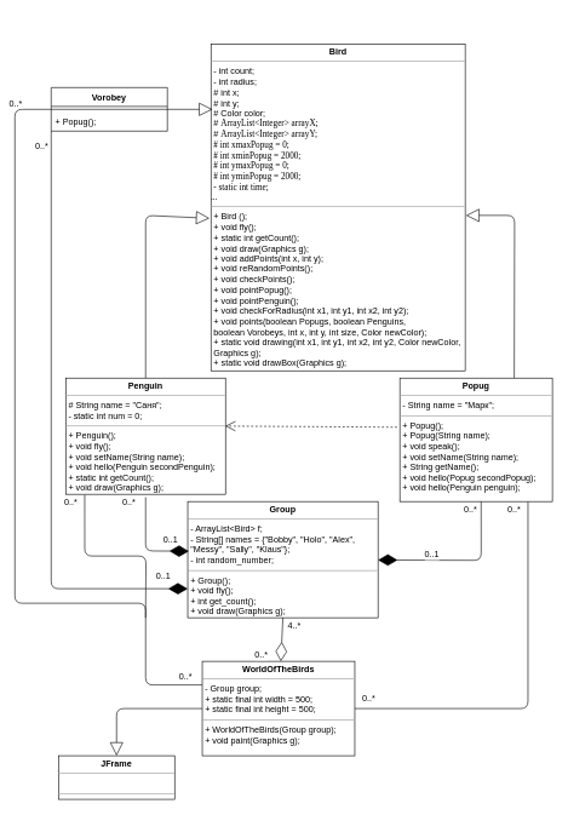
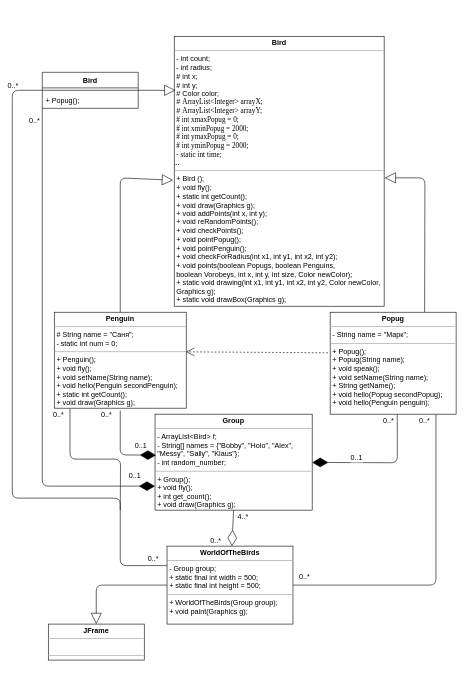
  <mxCell id="0" />
  <mxCell id="1" parent="0" />
  <mxCell id="2" value="&lt;p style=&quot;margin: 0px ; margin-top: 4px ; text-align: center&quot;&gt;&lt;b&gt;Bird&lt;/b&gt;&lt;/p&gt;&lt;hr size=&quot;1&quot;&gt;&lt;p style=&quot;margin: 0px ; margin-left: 4px&quot;&gt;- int count;&lt;/p&gt;&lt;p style=&quot;margin: 0px ; margin-left: 4px&quot;&gt;- int radius;&lt;/p&gt;&lt;p style=&quot;margin: 0px ; margin-left: 4px&quot;&gt;# int x;&lt;/p&gt;&lt;p style=&quot;margin: 0px ; margin-left: 4px&quot;&gt;# int y;&lt;/p&gt;&lt;p style=&quot;margin: 0px ; margin-left: 4px&quot;&gt;# Color color;&lt;/p&gt;&lt;p style=&quot;margin: 0px ; margin-left: 4px&quot;&gt;#&amp;nbsp;&lt;span style=&quot;font-family: &amp;#34;consolas&amp;#34;&quot;&gt;ArrayList&amp;lt;Integer&amp;gt; &lt;/span&gt;&lt;span style=&quot;font-family: &amp;#34;consolas&amp;#34;&quot;&gt;arrayX;&lt;/span&gt;&lt;/p&gt;&lt;p style=&quot;margin: 0px ; margin-left: 4px&quot;&gt;#&amp;nbsp;&lt;span style=&quot;font-family: &amp;#34;consolas&amp;#34;&quot;&gt;ArrayList&amp;lt;Integer&amp;gt;&amp;nbsp;&lt;/span&gt;&lt;span style=&quot;font-family: &amp;#34;consolas&amp;#34;&quot;&gt;arrayY;&lt;/span&gt;&lt;/p&gt;&lt;p style=&quot;margin: 0px ; margin-left: 4px&quot;&gt;&lt;span style=&quot;font-family: &amp;#34;consolas&amp;#34;&quot;&gt;# int xmaxPopug = 0;&lt;/span&gt;&lt;/p&gt;&lt;p style=&quot;margin: 0px ; margin-left: 4px&quot;&gt;&lt;font face=&quot;consolas&quot;&gt;# int xminPopug = 2000;&lt;/font&gt;&lt;/p&gt;&lt;p style=&quot;margin: 0px ; margin-left: 4px&quot;&gt;&lt;font face=&quot;consolas&quot;&gt;# int ymaxPopug = 0;&lt;/font&gt;&lt;/p&gt;&lt;p style=&quot;margin: 0px ; margin-left: 4px&quot;&gt;&lt;font face=&quot;consolas&quot;&gt;# int yminPopug = 2000;&lt;/font&gt;&lt;/p&gt;&lt;p style=&quot;margin: 0px ; margin-left: 4px&quot;&gt;&lt;font face=&quot;consolas&quot;&gt;- static int time;&lt;/font&gt;&lt;/p&gt;&lt;span style=&quot;font-family: &amp;#34;consolas&amp;#34;&quot;&gt;...&lt;br&gt;&lt;/span&gt;&lt;hr size=&quot;1&quot;&gt;&lt;p style=&quot;margin: 0px ; margin-left: 4px&quot;&gt;+ Bird ();&lt;/p&gt;&lt;p style=&quot;margin: 0px ; margin-left: 4px&quot;&gt;+ void fly();&lt;/p&gt;&lt;p style=&quot;margin: 0px ; margin-left: 4px&quot;&gt;+ static int getCount();&lt;/p&gt;&lt;p style=&quot;margin: 0px ; margin-left: 4px&quot;&gt;+ void draw(Graphics g);&lt;/p&gt;&lt;p style=&quot;margin: 0px ; margin-left: 4px&quot;&gt;+ void addPoints(int x, int y);&lt;/p&gt;&lt;p style=&quot;margin: 0px ; margin-left: 4px&quot;&gt;+ void reRandomPoints();&lt;/p&gt;&lt;p style=&quot;margin: 0px ; margin-left: 4px&quot;&gt;+ void checkPoints();&lt;/p&gt;&lt;p style=&quot;margin: 0px ; margin-left: 4px&quot;&gt;+ void pointPopug();&lt;/p&gt;&lt;p style=&quot;margin: 0px ; margin-left: 4px&quot;&gt;+ void pointPenguin();&lt;/p&gt;&lt;p style=&quot;margin: 0px ; margin-left: 4px&quot;&gt;+ void checkForRadius(int x1, int y1, int x2, int y2);&lt;/p&gt;&lt;p style=&quot;margin: 0px ; margin-left: 4px&quot;&gt;+ void points(boolean Popugs, boolean Penguins,&lt;/p&gt;&lt;p style=&quot;margin: 0px ; margin-left: 4px&quot;&gt;boolean Vorobeys, int x, int y, int size, Color newColor);&lt;/p&gt;&lt;p style=&quot;margin: 0px ; margin-left: 4px&quot;&gt;+ static void drawing(int x1, int y1, int x2, int y2, Color newColor,&lt;/p&gt;&lt;p style=&quot;margin: 0px ; margin-left: 4px&quot;&gt;Graphics g);&lt;/p&gt;&lt;p style=&quot;margin: 0px ; margin-left: 4px&quot;&gt;+ static void drawBox(Graphics g);&lt;/p&gt;&lt;p style=&quot;margin: 0px ; margin-left: 4px&quot;&gt;&lt;br&gt;&lt;/p&gt;" style="verticalAlign=top;align=left;overflow=fill;fontSize=12;fontFamily=Helvetica;html=1;" parent="1" vertex="1"><mxGeometry x="290" y="60" width="350" height="450" as="geometry" /></mxCell>
  <mxCell id="3" value="&lt;p style=&quot;margin: 0px ; margin-top: 4px ; text-align: center&quot;&gt;&lt;b&gt;Popug&lt;/b&gt;&lt;/p&gt;&lt;hr size=&quot;1&quot;&gt;&lt;p style=&quot;margin: 0px ; margin-left: 4px&quot;&gt;- String name = &quot;Марк&quot;;&lt;/p&gt;&lt;hr size=&quot;1&quot;&gt;&lt;p style=&quot;margin: 0px ; margin-left: 4px&quot;&gt;+ Popug();&lt;/p&gt;&lt;p style=&quot;margin: 0px ; margin-left: 4px&quot;&gt;+ Popug(String name);&lt;/p&gt;&lt;p style=&quot;margin: 0px ; margin-left: 4px&quot;&gt;+ void speak();&lt;/p&gt;&lt;p style=&quot;margin: 0px ; margin-left: 4px&quot;&gt;+ void setName(String name);&lt;/p&gt;&lt;p style=&quot;margin: 0px ; margin-left: 4px&quot;&gt;+ String getName();&lt;/p&gt;&lt;p style=&quot;margin: 0px ; margin-left: 4px&quot;&gt;+ void hello(Popug secondPopug);&lt;/p&gt;&lt;p style=&quot;margin: 0px ; margin-left: 4px&quot;&gt;+ void hello(Penguin penguin);&lt;/p&gt;&lt;p style=&quot;margin: 0px ; margin-left: 4px&quot;&gt;&lt;br&gt;&lt;/p&gt;&lt;p style=&quot;margin: 0px ; margin-left: 4px&quot;&gt;&lt;br&gt;&lt;/p&gt;" style="verticalAlign=top;align=left;overflow=fill;fontSize=12;fontFamily=Helvetica;html=1;" parent="1" vertex="1"><mxGeometry x="550" y="520" width="210" height="170" as="geometry" /></mxCell>
  <mxCell id="4" value="&lt;p style=&quot;margin: 0px ; margin-top: 4px ; text-align: center&quot;&gt;&lt;b&gt;Penguin&lt;/b&gt;&lt;/p&gt;&lt;hr size=&quot;1&quot;&gt;&lt;p style=&quot;margin: 0px ; margin-left: 4px&quot;&gt;# String name = &quot;Саня&quot;;&lt;/p&gt;&lt;p style=&quot;margin: 0px ; margin-left: 4px&quot;&gt;- static int num = 0;&lt;/p&gt;&lt;hr size=&quot;1&quot;&gt;&lt;p style=&quot;margin: 0px ; margin-left: 4px&quot;&gt;+ Penguin();&lt;/p&gt;&lt;p style=&quot;margin: 0px ; margin-left: 4px&quot;&gt;+ void fly();&lt;/p&gt;&lt;p style=&quot;margin: 0px ; margin-left: 4px&quot;&gt;+ void setName(String name);&lt;/p&gt;&lt;p style=&quot;margin: 0px ; margin-left: 4px&quot;&gt;+ void hello(Penguin secondPenguin);&lt;/p&gt;&lt;p style=&quot;margin: 0px ; margin-left: 4px&quot;&gt;+ static int getCount();&lt;/p&gt;&lt;p style=&quot;margin: 0px ; margin-left: 4px&quot;&gt;+ void draw(Graphics g);&lt;/p&gt;" style="verticalAlign=top;align=left;overflow=fill;fontSize=12;fontFamily=Helvetica;html=1;" parent="1" vertex="1"><mxGeometry x="90" y="520" width="220" height="160" as="geometry" /></mxCell>
  <mxCell id="5" value="" style="endArrow=block;endSize=16;endFill=0;html=1;exitX=0.5;exitY=0;exitDx=0;exitDy=0;" parent="1" source="4" edge="1"><mxGeometry width="160" relative="1" as="geometry"><mxPoint x="290" y="550" as="sourcePoint" /><mxPoint x="288" y="300" as="targetPoint" /><Array as="points"><mxPoint x="200" y="296" /></Array></mxGeometry></mxCell>
  <mxCell id="6" value="" style="endArrow=block;endSize=16;endFill=0;html=1;exitX=0.75;exitY=0;exitDx=0;exitDy=0;" parent="1" source="3" edge="1"><mxGeometry width="160" relative="1" as="geometry"><mxPoint x="10" y="680" as="sourcePoint" /><mxPoint x="641" y="296" as="targetPoint" /><Array as="points"><mxPoint x="708" y="296" /></Array></mxGeometry></mxCell>
  <mxCell id="7" value="" style="endArrow=open;endSize=12;dashed=1;html=1;exitX=-0.018;exitY=0.398;exitDx=0;exitDy=0;exitPerimeter=0;entryX=0.998;entryY=0.413;entryDx=0;entryDy=0;entryPerimeter=0;" parent="1" source="3" target="4" edge="1"><mxGeometry width="160" relative="1" as="geometry"><mxPoint x="520" y="540" as="sourcePoint" /><mxPoint x="270" y="510" as="targetPoint" /></mxGeometry></mxCell>
  <mxCell id="8" value="&lt;p style=&quot;margin: 0px ; margin-top: 4px ; text-align: center&quot;&gt;&lt;b&gt;Group&lt;/b&gt;&lt;/p&gt;&lt;hr size=&quot;1&quot;&gt;&lt;p style=&quot;margin: 0px ; margin-left: 4px&quot;&gt;- ArrayList&amp;lt;Bird&amp;gt; f;&lt;/p&gt;&lt;p style=&quot;margin: 0px ; margin-left: 4px&quot;&gt;- String[] names = {&quot;Bobby&quot;, &quot;Holo&quot;, &quot;Alex&quot;,&amp;nbsp;&lt;/p&gt;&lt;p style=&quot;margin: 0px ; margin-left: 4px&quot;&gt;&quot;Messy&quot;, &quot;Sally&quot;, &quot;Klaus&quot;};&lt;/p&gt;&lt;p style=&quot;margin: 0px ; margin-left: 4px&quot;&gt;- int random_number;&lt;/p&gt;&lt;hr size=&quot;1&quot;&gt;&lt;p style=&quot;margin: 0px ; margin-left: 4px&quot;&gt;+ Group();&lt;/p&gt;&lt;p style=&quot;margin: 0px ; margin-left: 4px&quot;&gt;+ void fly();&lt;/p&gt;&lt;p style=&quot;margin: 0px ; margin-left: 4px&quot;&gt;+ int get_count();&lt;/p&gt;&lt;p style=&quot;margin: 0px ; margin-left: 4px&quot;&gt;+ void draw(Graphics g);&lt;/p&gt;" style="verticalAlign=top;align=left;overflow=fill;fontSize=12;fontFamily=Helvetica;html=1;" parent="1" vertex="1"><mxGeometry x="258" y="690" width="262" height="160" as="geometry" /></mxCell>
  <mxCell id="9" value="&lt;p style=&quot;margin: 0px ; margin-top: 4px ; text-align: center&quot;&gt;&lt;b&gt;WorldOfTheBirds&lt;/b&gt;&lt;/p&gt;&lt;hr size=&quot;1&quot;&gt;&lt;p style=&quot;margin: 0px ; margin-left: 4px&quot;&gt;- Group group;&lt;/p&gt;&lt;p style=&quot;margin: 0px ; margin-left: 4px&quot;&gt;+ static final int width = 500;&lt;/p&gt;&lt;p style=&quot;margin: 0px ; margin-left: 4px&quot;&gt;+ static final int height = 500;&lt;/p&gt;&lt;hr size=&quot;1&quot;&gt;&lt;p style=&quot;margin: 0px ; margin-left: 4px&quot;&gt;+ WorldOfTheBirds(Group group);&lt;/p&gt;&lt;p style=&quot;margin: 0px ; margin-left: 4px&quot;&gt;+ void paint(Graphics g);&lt;/p&gt;" style="verticalAlign=top;align=left;overflow=fill;fontSize=12;fontFamily=Helvetica;html=1;" parent="1" vertex="1"><mxGeometry x="278" y="910" width="210" height="130" as="geometry" /></mxCell>
  <mxCell id="10" value="&lt;p style=&quot;margin: 0px ; margin-top: 4px ; text-align: center&quot;&gt;&lt;b&gt;JFrame&lt;/b&gt;&lt;/p&gt;&lt;hr size=&quot;1&quot;&gt;&lt;br&gt;&lt;hr size=&quot;1&quot;&gt;" style="verticalAlign=top;align=left;overflow=fill;fontSize=12;fontFamily=Helvetica;html=1;" parent="1" vertex="1"><mxGeometry x="80" y="1040" width="160" height="60" as="geometry" /></mxCell>
  <mxCell id="11" value="" style="endArrow=block;endSize=16;endFill=0;html=1;exitX=0;exitY=0.5;exitDx=0;exitDy=0;entryX=0.5;entryY=0;entryDx=0;entryDy=0;" parent="1" source="9" target="10" edge="1"><mxGeometry width="160" relative="1" as="geometry"><mxPoint x="10" y="1010" as="sourcePoint" /><mxPoint x="170" y="1010" as="targetPoint" /><Array as="points"><mxPoint x="160" y="975" /></Array></mxGeometry></mxCell>
- <mxCell id="12" value="Vorobey" style="swimlane;fontStyle=1;align=center;verticalAlign=top;childLayout=stackLayout;horizontal=1;startSize=26;horizontalStack=0;resizeParent=1;resizeParentMax=0;resizeLast=0;collapsible=1;marginBottom=0;" parent="1" vertex="1"><mxGeometry x="70" y="120" width="160" height="60" as="geometry"><mxRectangle x="40" y="70" width="80" height="26" as="alternateBounds" /></mxGeometry></mxCell>
+ <mxCell id="12" value="Bird" style="swimlane;fontStyle=1;align=center;verticalAlign=top;childLayout=stackLayout;horizontal=1;startSize=26;horizontalStack=0;resizeParent=1;resizeParentMax=0;resizeLast=0;collapsible=1;marginBottom=0;" parent="1" vertex="1"><mxGeometry x="70" y="120" width="160" height="60" as="geometry"><mxRectangle x="40" y="70" width="80" height="26" as="alternateBounds" /></mxGeometry></mxCell>
  <mxCell id="13" value="" style="line;strokeWidth=1;fillColor=none;align=left;verticalAlign=middle;spacingTop=-1;spacingLeft=3;spacingRight=3;rotatable=0;labelPosition=right;points=[];portConstraint=eastwest;" parent="12" vertex="1"><mxGeometry y="26" width="160" height="8" as="geometry" /></mxCell>
  <mxCell id="14" value="+ Popug();" style="text;strokeColor=none;fillColor=none;align=left;verticalAlign=top;spacingLeft=4;spacingRight=4;overflow=hidden;rotatable=0;points=[[0,0.5],[1,0.5]];portConstraint=eastwest;" parent="12" vertex="1"><mxGeometry y="34" width="160" height="26" as="geometry" /></mxCell>
  <mxCell id="15" value="" style="endArrow=block;endSize=16;endFill=0;html=1;exitX=1;exitY=0.5;exitDx=0;exitDy=0;" parent="1" source="12" edge="1"><mxGeometry width="160" relative="1" as="geometry"><mxPoint x="10" y="1010" as="sourcePoint" /><mxPoint x="292" y="150" as="targetPoint" /></mxGeometry></mxCell>
  <mxCell id="16" value="" style="endArrow=none;html=1;edgeStyle=orthogonalEdgeStyle;exitX=0;exitY=0.5;exitDx=0;exitDy=0;entryX=0;entryY=0.25;entryDx=0;entryDy=0;" parent="1" source="12" target="9" edge="1"><mxGeometry relative="1" as="geometry"><mxPoint x="-20" y="110" as="sourcePoint" /><mxPoint x="220" y="850" as="targetPoint" /><Array as="points"><mxPoint x="20" y="150" /><mxPoint x="20" y="830" /><mxPoint x="200" y="830" /><mxPoint x="200" y="942" /></Array></mxGeometry></mxCell>
  <mxCell id="17" value="" style="endArrow=none;html=1;edgeStyle=orthogonalEdgeStyle;exitX=0.119;exitY=1.006;exitDx=0;exitDy=0;exitPerimeter=0;" parent="1" source="4" edge="1"><mxGeometry relative="1" as="geometry"><mxPoint x="-10" y="1060" as="sourcePoint" /><mxPoint x="200" y="850" as="targetPoint" /></mxGeometry></mxCell>
  <mxCell id="18" value="" style="endArrow=none;html=1;edgeStyle=orthogonalEdgeStyle;exitX=0.84;exitY=1.002;exitDx=0;exitDy=0;exitPerimeter=0;entryX=1;entryY=0.5;entryDx=0;entryDy=0;" parent="1" source="3" target="9" edge="1"><mxGeometry relative="1" as="geometry"><mxPoint x="-10" y="1080" as="sourcePoint" /><mxPoint x="150" y="1080" as="targetPoint" /><Array as="points"><mxPoint x="726" y="975" /></Array></mxGeometry></mxCell>
  <mxCell id="19" value="" style="endArrow=diamondThin;endFill=1;endSize=24;html=1;exitX=0.533;exitY=1;exitDx=0;exitDy=0;exitPerimeter=0;" parent="1" source="3" target="8" edge="1"><mxGeometry width="160" relative="1" as="geometry"><mxPoint x="690" y="775" as="sourcePoint" /><mxPoint x="680" y="830" as="targetPoint" /><Array as="points"><mxPoint x="662" y="771" /></Array></mxGeometry></mxCell>
  <mxCell id="20" value="0..*" style="text;html=1;resizable=0;points=[];align=center;verticalAlign=middle;labelBackgroundColor=#ffffff;" parent="1" vertex="1" connectable="0"><mxGeometry x="670" y="520" as="geometry"><mxPoint x="-24" y="180" as="offset" /></mxGeometry></mxCell>
  <mxCell id="21" value="0..1" style="text;html=1;resizable=0;points=[];align=center;verticalAlign=middle;labelBackgroundColor=#ffffff;" parent="1" vertex="1" connectable="0"><mxGeometry x="590" y="660" as="geometry"><mxPoint x="3" y="102" as="offset" /></mxGeometry></mxCell>
  <mxCell id="22" value="" style="endArrow=diamondThin;endFill=1;endSize=24;html=1;entryX=0.006;entryY=0.427;entryDx=0;entryDy=0;entryPerimeter=0;" parent="1" target="8" edge="1"><mxGeometry width="160" relative="1" as="geometry"><mxPoint x="200" y="684" as="sourcePoint" /><mxPoint x="45.5" y="765" as="targetPoint" /><Array as="points"><mxPoint x="200" y="730" /><mxPoint x="200" y="758" /></Array></mxGeometry></mxCell>
  <mxCell id="23" value="" style="endArrow=diamondThin;endFill=1;endSize=24;html=1;entryX=0;entryY=0.75;entryDx=0;entryDy=0;" parent="1" target="8" edge="1"><mxGeometry width="160" relative="1" as="geometry"><mxPoint x="70" y="180" as="sourcePoint" /><mxPoint x="-280" y="760" as="targetPoint" /><Array as="points"><mxPoint x="70" y="810" /></Array></mxGeometry></mxCell>
  <mxCell id="24" value="0..1" style="text;html=1;resizable=0;points=[];align=center;verticalAlign=middle;labelBackgroundColor=#ffffff;" parent="1" vertex="1" connectable="0"><mxGeometry x="230" y="640" as="geometry"><mxPoint x="3" y="102" as="offset" /></mxGeometry></mxCell>
  <mxCell id="25" value="0..*" style="text;html=1;resizable=0;points=[];align=center;verticalAlign=middle;labelBackgroundColor=#ffffff;" parent="1" vertex="1" connectable="0"><mxGeometry x="200" y="510" as="geometry"><mxPoint x="-24" y="180" as="offset" /></mxGeometry></mxCell>
  <mxCell id="26" value="0..*" style="text;html=1;resizable=0;points=[];align=center;verticalAlign=middle;labelBackgroundColor=#ffffff;" parent="1" vertex="1" connectable="0"><mxGeometry x="80" y="20" as="geometry"><mxPoint x="-24" y="180" as="offset" /></mxGeometry></mxCell>
  <mxCell id="27" value="0..1" style="text;html=1;resizable=0;points=[];align=center;verticalAlign=middle;labelBackgroundColor=#ffffff;" parent="1" vertex="1" connectable="0"><mxGeometry x="220" y="690" as="geometry"><mxPoint x="3" y="102" as="offset" /></mxGeometry></mxCell>
  <mxCell id="28" value="0..*" style="text;html=1;resizable=0;points=[];align=center;verticalAlign=middle;labelBackgroundColor=#ffffff;" parent="1" vertex="1" connectable="0"><mxGeometry x="730" y="520" as="geometry"><mxPoint x="-24" y="180" as="offset" /></mxGeometry></mxCell>
  <mxCell id="29" value="0..*" style="text;html=1;resizable=0;points=[];align=center;verticalAlign=middle;labelBackgroundColor=#ffffff;" parent="1" vertex="1" connectable="0"><mxGeometry x="530" y="780" as="geometry"><mxPoint x="-24" y="180" as="offset" /></mxGeometry></mxCell>
  <mxCell id="30" value="0..*" style="text;html=1;resizable=0;points=[];align=center;verticalAlign=middle;labelBackgroundColor=#ffffff;" parent="1" vertex="1" connectable="0"><mxGeometry x="278" y="750" as="geometry"><mxPoint x="-24" y="180" as="offset" /></mxGeometry></mxCell>
  <mxCell id="31" value="0..*" style="text;html=1;resizable=0;points=[];align=center;verticalAlign=middle;labelBackgroundColor=#ffffff;" parent="1" vertex="1" connectable="0"><mxGeometry x="620" y="310" as="geometry"><mxPoint x="-600" y="-169" as="offset" /></mxGeometry></mxCell>
  <mxCell id="32" value="0..*" style="text;html=1;resizable=0;points=[];align=center;verticalAlign=middle;labelBackgroundColor=#ffffff;" parent="1" vertex="1" connectable="0"><mxGeometry x="120" y="510" as="geometry"><mxPoint x="-24" y="180" as="offset" /></mxGeometry></mxCell>
  <mxCell id="33" value="" style="endArrow=diamondThin;endFill=0;endSize=24;html=1;exitX=0.5;exitY=1;exitDx=0;exitDy=0;" parent="1" source="8" target="9" edge="1"><mxGeometry width="160" relative="1" as="geometry"><mxPoint x="10" y="1060" as="sourcePoint" /><mxPoint x="170" y="1060" as="targetPoint" /></mxGeometry></mxCell>
  <mxCell id="34" value="0..*" style="text;html=1;resizable=0;points=[];align=center;verticalAlign=middle;labelBackgroundColor=#ffffff;" parent="1" vertex="1" connectable="0"><mxGeometry x="382.5" y="720" as="geometry"><mxPoint x="-24" y="180" as="offset" /></mxGeometry></mxCell>
  <mxCell id="35" value="&lt;font style=&quot;font-size: 12px&quot;&gt;4..*&lt;/font&gt;" style="resizable=0;html=1;align=left;verticalAlign=bottom;labelBackgroundColor=#ffffff;fontSize=10;" parent="1" connectable="0" vertex="1"><mxGeometry x="389" y="849.857" as="geometry"><mxPoint x="5" y="20" as="offset" /></mxGeometry></mxCell>
